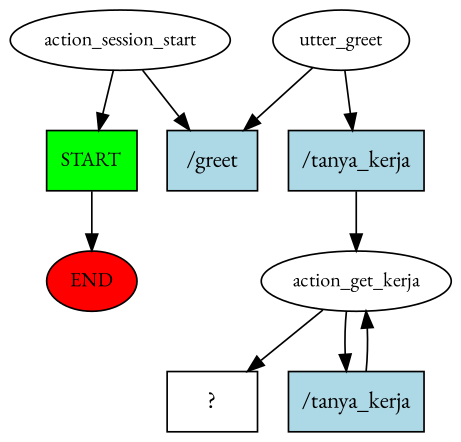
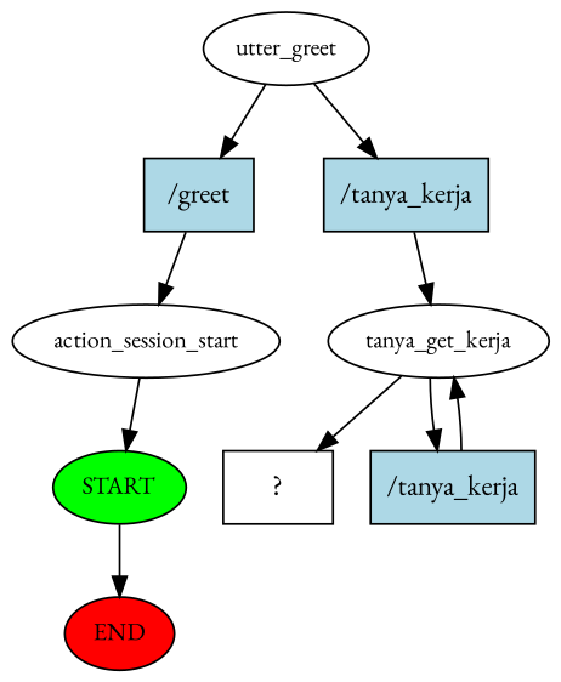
  digraph {
    fontname="EB Garamond"
    node [fontname="EB Garamond" fontsize=12 style=filled]
    edge [fontname="EB Garamond"]
-   n1 [fillcolor=green label=START shape=box]
+   n1 [fillcolor=green label=START]
    n2 [fillcolor=red label=END]
    n3 [label=action_session_start style=""]
    n4 [fillcolor=lightblue label="/greet" shape=rect fontsize=""]
    n5 [label=utter_greet style=""]
    n6 [fillcolor=lightblue label="/tanya_kerja" shape=rect fontsize=""]
-   n7 [label=action_get_kerja style=""]
+   n7 [label=tanya_get_kerja style=""]
    n8 [label="  ?  " shape=rect fontsize="" style=""]
    n9 [fillcolor=lightblue label="/tanya_kerja" shape=rect fontsize=""]
    n1 -> n2
    n3 -> n1
-   n3 -> n4
+   n4 -> n3
    n5 -> n4
    n5 -> n6
    n6 -> n7
    n7 -> n8
    n7 -> n9
    n9 -> n7
  }
